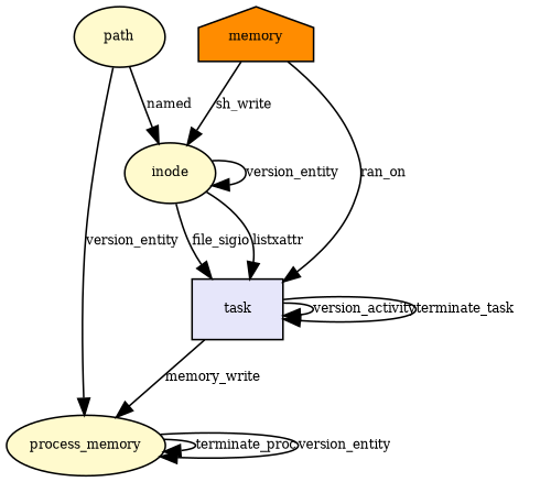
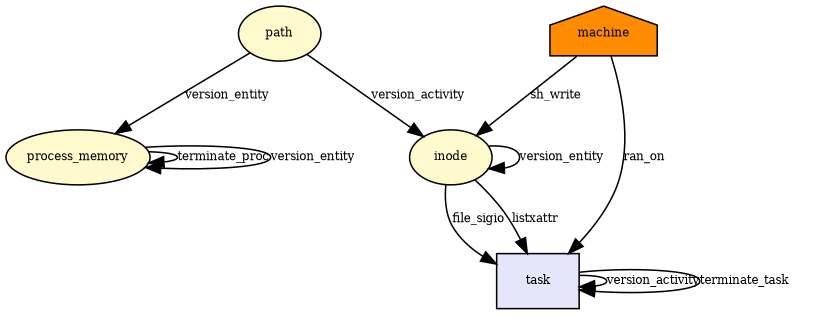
  digraph {
    node [fillcolor="#fffacd" fontsize=8 shape=ellipse style=filled]
    edge [fontsize=8]
    n1 [label=process_memory]
    n2 [label=inode]
    n3 [fillcolor="#e6e6fa" label=task shape=rectangle]
    n4 [label=path]
-   n5 [fillcolor="#ff8c00" label=memory shape=house]
+   n5 [fillcolor="#ff8c00" label=machine shape=house]
    n1 -> n1 [label=terminate_proc]
    n1 -> n1 [label=version_entity]
    n2 -> n2 [label=version_entity]
    n2 -> n3 [label=file_sigio]
    n2 -> n3 [label=listxattr]
-   n3 -> n1 [label=memory_write]
    n3 -> n3 [label=version_activity]
    n3 -> n3 [label=terminate_task]
    n4 -> n1 [label=version_entity]
-   n4 -> n2 [label=named]
+   n4 -> n2 [label=version_activity]
    n5 -> n2 [label=sh_write]
    n5 -> n3 [label=ran_on]
  }
